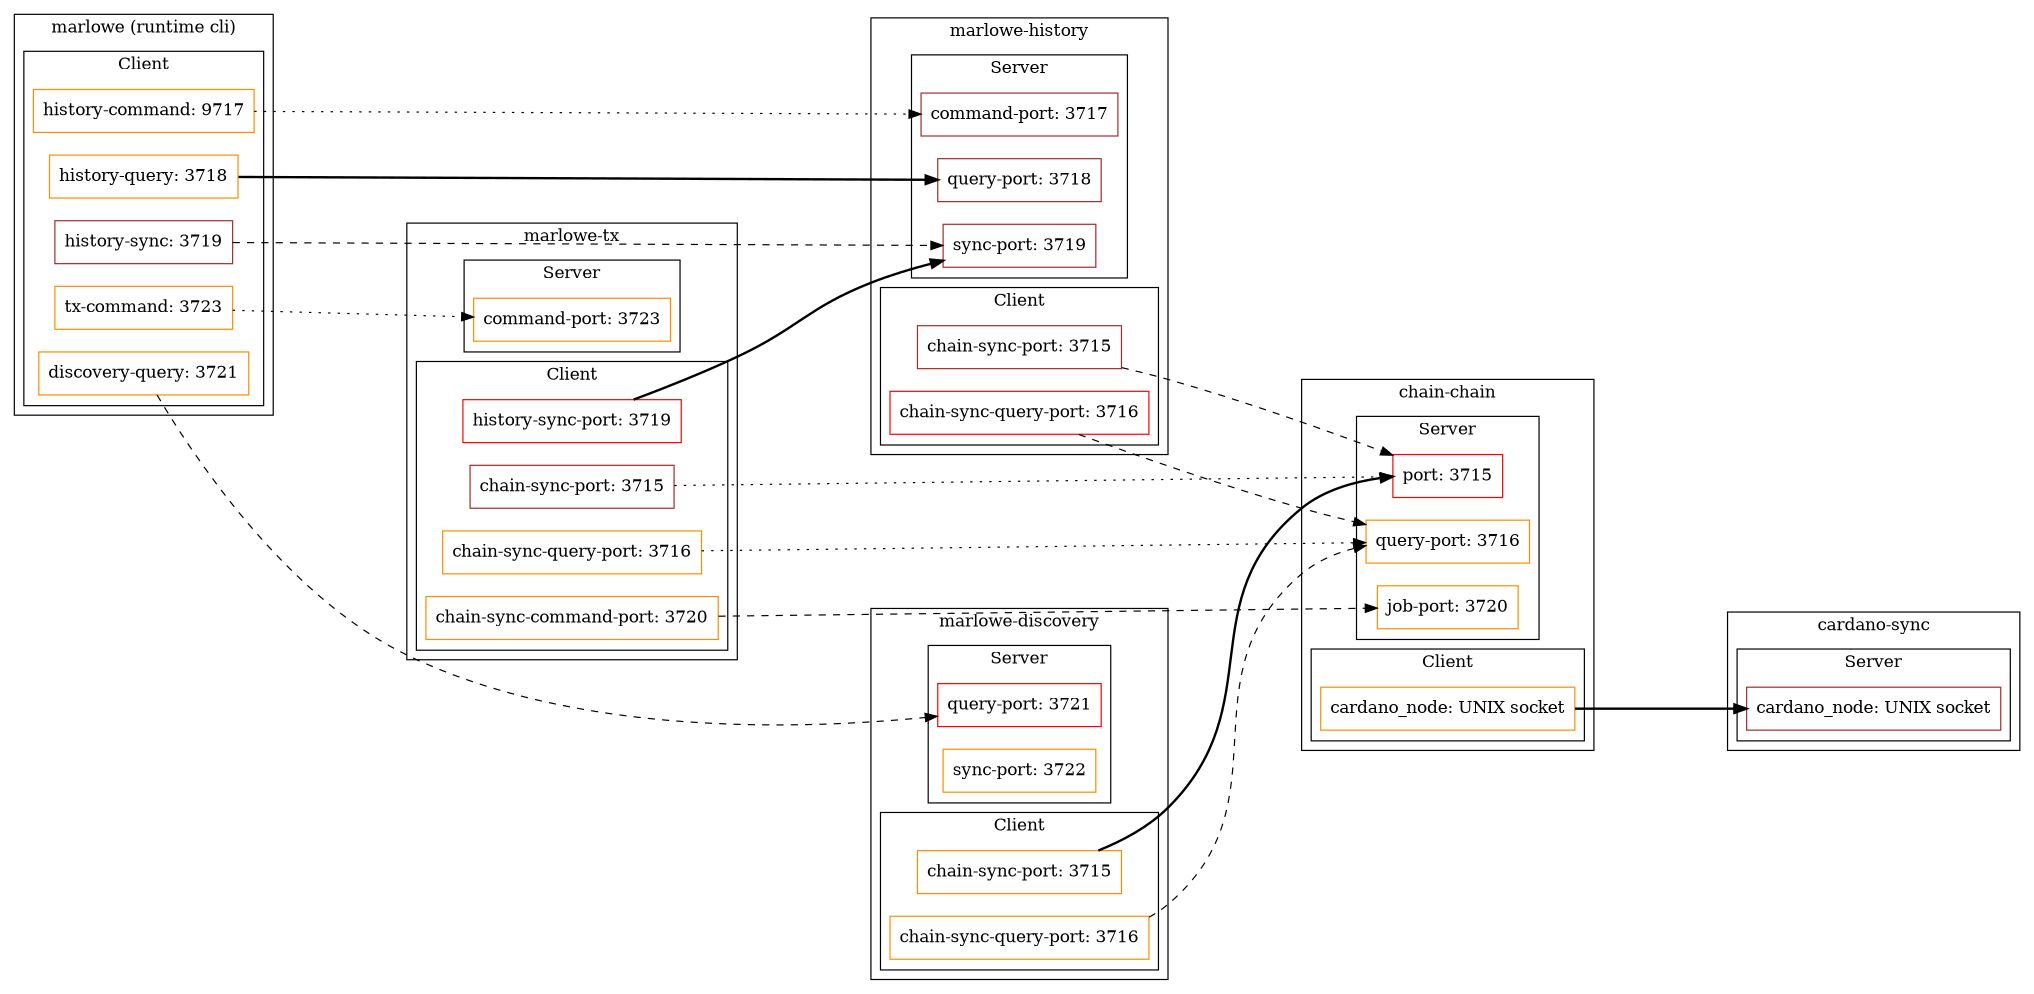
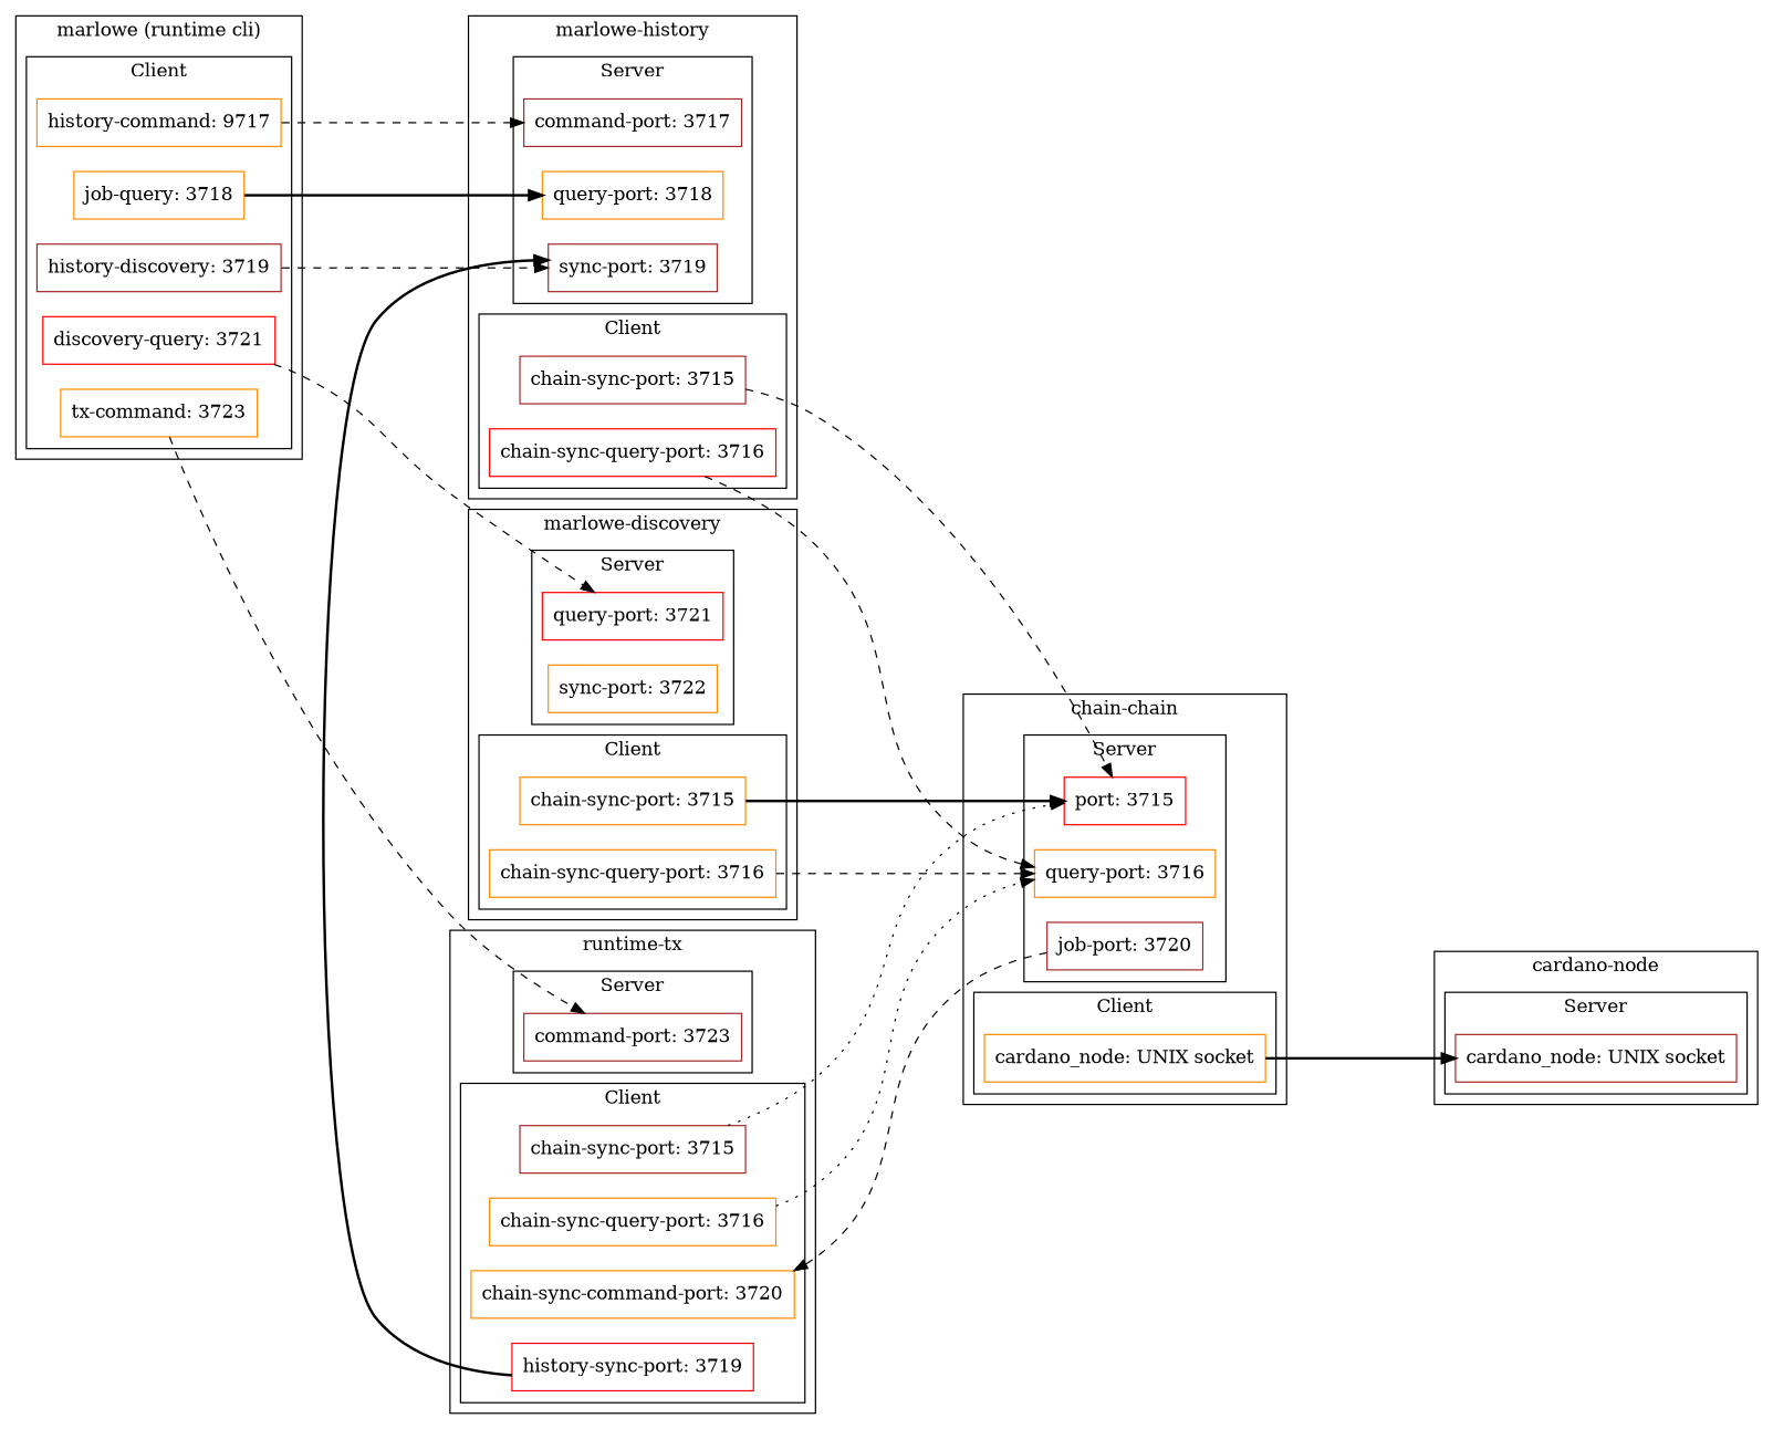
  digraph {
    ordering=out
    rankdir=LR
    ranksep=2.0
    node [color=darkorange shape=record]
    edge [style=dashed]
    n1 [color=brown label="cardano_node: UNIX socket"]
    n2 [color=red label="port: 3715"]
    n3 [label="query-port: 3716"]
-   n4 [label="job-port: 3720"]
+   n4 [color=brown label="job-port: 3720"]
    n5 [label="cardano_node: UNIX socket"]
    n6 [color=brown label="command-port: 3717"]
-   n7 [color=brown label="query-port: 3718"]
+   n7 [label="query-port: 3718"]
    n8 [color=brown label="sync-port: 3719"]
    n9 [color=brown label="chain-sync-port: 3715"]
    n10 [color=red label="chain-sync-query-port: 3716"]
-   n11 [label="command-port: 3723"]
+   n11 [color=brown label="command-port: 3723"]
    n12 [color=brown label="chain-sync-port: 3715"]
    n13 [label="chain-sync-query-port: 3716"]
    n14 [label="chain-sync-command-port: 3720"]
    n15 [color=red label="history-sync-port: 3719"]
    n16 [color=red label="query-port: 3721"]
    n17 [label="sync-port: 3722"]
    n18 [label="chain-sync-port: 3715"]
    n19 [label="chain-sync-query-port: 3716"]
    n20 [label="history-command: 9717"]
-   n21 [label="history-query: 3718"]
-   n22 [color=brown label="history-sync: 3719"]
-   n23 [label="discovery-query: 3721"]
+   n21 [label="job-query: 3718"]
+   n22 [color=brown label="history-discovery: 3719"]
+   n23 [color=red label="discovery-query: 3721"]
    n24 [label="tx-command: 3723"]
    subgraph cluster_1 {
-     label="cardano-sync"
+     label="cardano-node"
      subgraph cluster_2 {
        label=Server
        n1
      }
      subgraph cluster_3 {
        label=Client
      }
    }
    subgraph cluster_4 {
      label="chain-chain"
      subgraph cluster_5 {
        label=Server
        n2
        n3
        n4
      }
      subgraph cluster_6 {
        label=Client
        n5
      }
    }
    subgraph cluster_7 {
      label="marlowe-history"
      subgraph cluster_8 {
        label=Server
        n6
        n7
        n8
      }
      subgraph cluster_9 {
        label=Client
        n9
        n10
      }
    }
    subgraph cluster_10 {
-     label="marlowe-tx"
+     label="runtime-tx"
      subgraph cluster_11 {
        label=Server
        n11
      }
      subgraph cluster_12 {
        label=Client
        n12
        n13
        n14
        n15
      }
    }
    subgraph cluster_13 {
      label="marlowe-discovery"
      subgraph cluster_14 {
        label=Server
        n16
        n17
      }
      subgraph cluster_15 {
        label=Client
        n18
        n19
      }
    }
    subgraph cluster_16 {
      label="marlowe (runtime cli)"
      subgraph cluster_17 {
        label=Server
      }
      subgraph cluster_18 {
        label=Client
        n20
        n21
        n22
        n23
        n24
      }
    }
    n5 -> n1 [style=bold]
    n9 -> n2
    n10 -> n3
    n12 -> n2 [style=dotted]
    n13 -> n3 [style=dotted]
-   n14 -> n4
+   n4 -> n14
    n15 -> n8 [style=bold]
    n18 -> n2 [style=bold]
    n19 -> n3
-   n20 -> n6 [style=dotted]
+   n20 -> n6
    n21 -> n7 [style=bold]
    n22 -> n8
    n23 -> n16
-   n24 -> n11 [style=dotted]
+   n24 -> n11
  }
